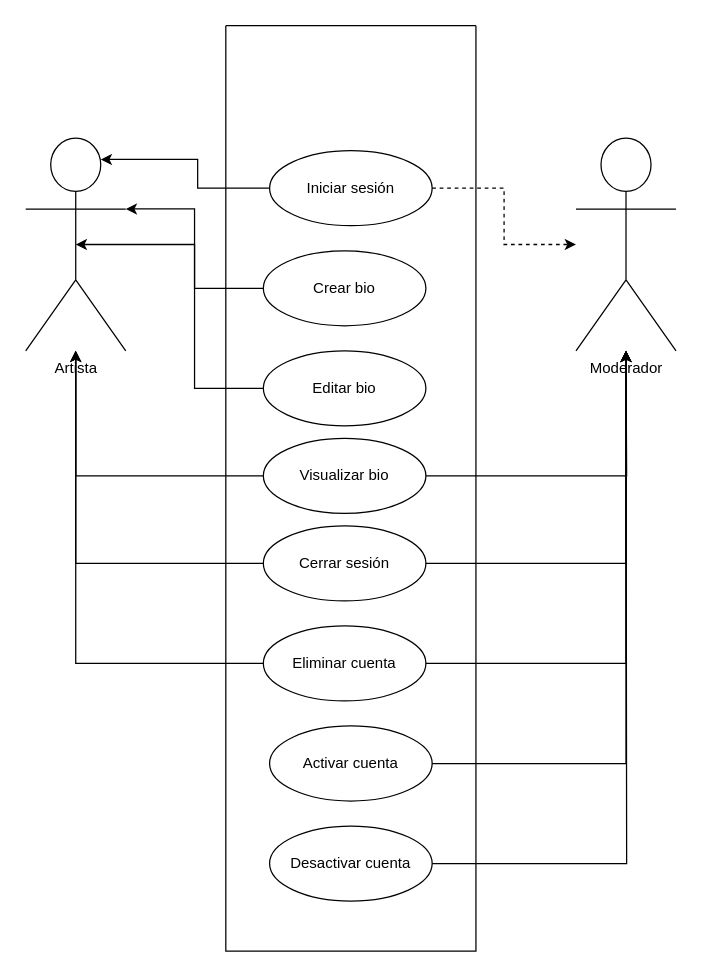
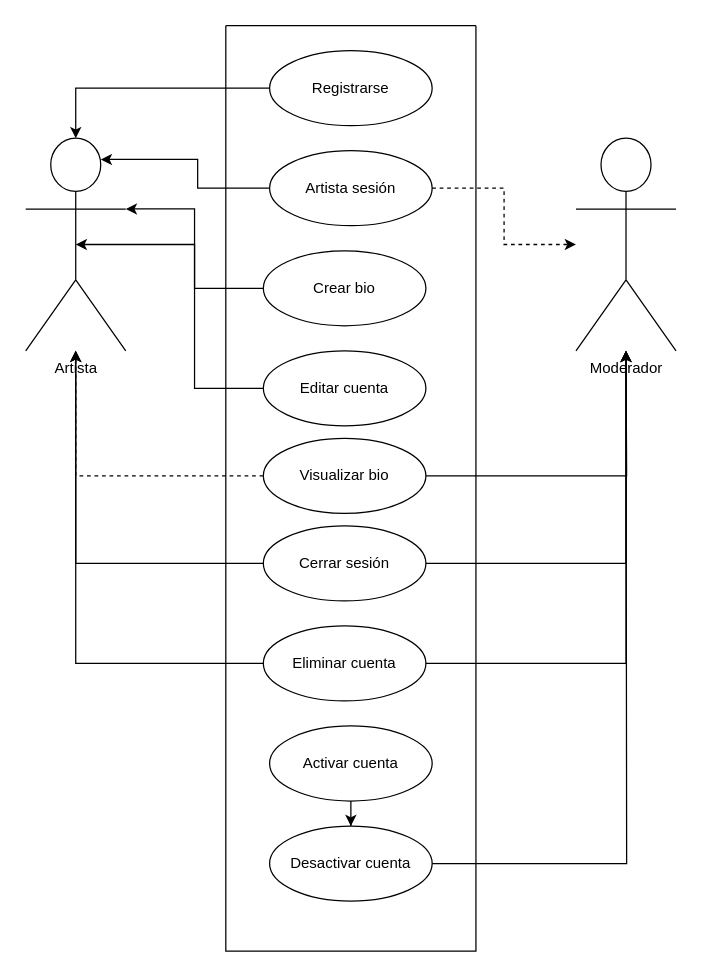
  <mxCell id="0" />
  <mxCell id="1" parent="0" />
  <mxCell id="2" value="Artista" style="shape=umlActor;verticalLabelPosition=bottom;verticalAlign=top;html=1;outlineConnect=0;" parent="1" vertex="1"><mxGeometry x="20" y="110" width="80" height="170" as="geometry" /></mxCell>
  <mxCell id="3" value="" style="swimlane;startSize=0;" parent="1" vertex="1"><mxGeometry x="180" y="20" width="200" height="740" as="geometry"><mxRectangle x="320" y="40" width="50" height="40" as="alternateBounds" /></mxGeometry></mxCell>
- <mxCell id="5" value="Iniciar sesión" style="ellipse;whiteSpace=wrap;html=1;" parent="3" vertex="1"><mxGeometry x="35" y="100" width="130" height="60" as="geometry" /></mxCell>
- <mxCell id="6" value="Editar bio" style="ellipse;whiteSpace=wrap;html=1;" parent="3" vertex="1"><mxGeometry x="30" y="260" width="130" height="60" as="geometry" /></mxCell>
+ <mxCell id="4" value="Registrarse" style="ellipse;whiteSpace=wrap;html=1;" parent="3" vertex="1"><mxGeometry x="35" y="20" width="130" height="60" as="geometry" /></mxCell>
+ <mxCell id="5" value="Artista sesión" style="ellipse;whiteSpace=wrap;html=1;" parent="3" vertex="1"><mxGeometry x="35" y="100" width="130" height="60" as="geometry" /></mxCell>
+ <mxCell id="6" value="Editar cuenta" style="ellipse;whiteSpace=wrap;html=1;" parent="3" vertex="1"><mxGeometry x="30" y="260" width="130" height="60" as="geometry" /></mxCell>
  <mxCell id="7" value="Cerrar sesión" style="ellipse;whiteSpace=wrap;html=1;" parent="3" vertex="1"><mxGeometry x="30" y="400" width="130" height="60" as="geometry" /></mxCell>
  <mxCell id="8" value="Eliminar cuenta" style="ellipse;whiteSpace=wrap;html=1;" parent="3" vertex="1"><mxGeometry x="30" y="480" width="130" height="60" as="geometry" /></mxCell>
  <mxCell id="9" value="Visualizar bio" style="ellipse;whiteSpace=wrap;html=1;" parent="3" vertex="1"><mxGeometry x="30" y="330" width="130" height="60" as="geometry" /></mxCell>
  <mxCell id="10" value="Activar cuenta" style="ellipse;whiteSpace=wrap;html=1;" parent="3" vertex="1"><mxGeometry x="35" y="560" width="130" height="60" as="geometry" /></mxCell>
  <mxCell id="11" value="Desactivar cuenta" style="ellipse;whiteSpace=wrap;html=1;" parent="3" vertex="1"><mxGeometry x="35" y="640" width="130" height="60" as="geometry" /></mxCell>
  <mxCell id="12" value="Moderador" style="shape=umlActor;verticalLabelPosition=bottom;verticalAlign=top;html=1;outlineConnect=0;" parent="1" vertex="1"><mxGeometry x="460" y="110" width="80" height="170" as="geometry" /></mxCell>
  <mxCell id="13" style="edgeStyle=orthogonalEdgeStyle;rounded=0;orthogonalLoop=1;jettySize=auto;html=1;exitX=0;exitY=0.5;exitDx=0;exitDy=0;entryX=1;entryY=0.333;entryDx=0;entryDy=0;entryPerimeter=0;" parent="1" source="14" target="2" edge="1"><mxGeometry relative="1" as="geometry" /></mxCell>
  <mxCell id="14" value="Crear bio" style="ellipse;whiteSpace=wrap;html=1;" parent="1" vertex="1"><mxGeometry x="210" y="200" width="130" height="60" as="geometry" /></mxCell>
+ <mxCell id="15" style="edgeStyle=orthogonalEdgeStyle;rounded=0;orthogonalLoop=1;jettySize=auto;html=1;exitX=0;exitY=0.5;exitDx=0;exitDy=0;" parent="1" source="4" target="2" edge="1"><mxGeometry relative="1" as="geometry" /></mxCell>
  <mxCell id="16" style="edgeStyle=orthogonalEdgeStyle;rounded=0;orthogonalLoop=1;jettySize=auto;html=1;exitX=0;exitY=0.5;exitDx=0;exitDy=0;entryX=0.75;entryY=0.1;entryDx=0;entryDy=0;entryPerimeter=0;" parent="1" source="5" target="2" edge="1"><mxGeometry relative="1" as="geometry" /></mxCell>
  <mxCell id="17" style="edgeStyle=orthogonalEdgeStyle;rounded=0;orthogonalLoop=1;jettySize=auto;html=1;entryX=0.5;entryY=0.5;entryDx=0;entryDy=0;entryPerimeter=0;" parent="1" source="6" target="2" edge="1"><mxGeometry relative="1" as="geometry" /></mxCell>
- <mxCell id="18" style="edgeStyle=orthogonalEdgeStyle;rounded=0;orthogonalLoop=1;jettySize=auto;html=1;exitX=0;exitY=0.5;exitDx=0;exitDy=0;" parent="1" source="9" target="2" edge="1"><mxGeometry relative="1" as="geometry" /></mxCell>
+ <mxCell id="18" style="edgeStyle=orthogonalEdgeStyle;rounded=0;orthogonalLoop=1;jettySize=auto;html=1;exitX=0;exitY=0.5;exitDx=0;exitDy=0;dashed=1;" parent="1" source="9" target="2" edge="1"><mxGeometry relative="1" as="geometry" /></mxCell>
  <mxCell id="19" style="edgeStyle=orthogonalEdgeStyle;rounded=0;orthogonalLoop=1;jettySize=auto;html=1;exitX=0;exitY=0.5;exitDx=0;exitDy=0;" parent="1" source="7" target="2" edge="1"><mxGeometry relative="1" as="geometry" /></mxCell>
  <mxCell id="20" style="edgeStyle=orthogonalEdgeStyle;rounded=0;orthogonalLoop=1;jettySize=auto;html=1;" parent="1" source="8" target="2" edge="1"><mxGeometry relative="1" as="geometry" /></mxCell>
- <mxCell id="21" style="edgeStyle=orthogonalEdgeStyle;rounded=0;orthogonalLoop=1;jettySize=auto;html=1;" parent="1" source="10" target="12" edge="1"><mxGeometry relative="1" as="geometry" /></mxCell>
+ <mxCell id="21" style="edgeStyle=orthogonalEdgeStyle;rounded=0;orthogonalLoop=1;jettySize=auto;html=1;" parent="1" source="10" target="11" edge="1"><mxGeometry relative="1" as="geometry" /></mxCell>
  <mxCell id="22" style="edgeStyle=orthogonalEdgeStyle;rounded=0;orthogonalLoop=1;jettySize=auto;html=1;exitX=1;exitY=0.5;exitDx=0;exitDy=0;" parent="1" source="8" target="12" edge="1"><mxGeometry relative="1" as="geometry" /></mxCell>
  <mxCell id="23" style="edgeStyle=orthogonalEdgeStyle;rounded=0;orthogonalLoop=1;jettySize=auto;html=1;" parent="1" source="11" edge="1"><mxGeometry relative="1" as="geometry"><mxPoint x="500" y="280" as="targetPoint" /></mxGeometry></mxCell>
  <mxCell id="24" style="edgeStyle=orthogonalEdgeStyle;rounded=0;orthogonalLoop=1;jettySize=auto;html=1;exitX=1;exitY=0.5;exitDx=0;exitDy=0;" edge="1" parent="1" source="9"><mxGeometry relative="1" as="geometry"><mxPoint x="500" y="280" as="targetPoint" /></mxGeometry></mxCell>
  <mxCell id="25" style="edgeStyle=orthogonalEdgeStyle;rounded=0;orthogonalLoop=1;jettySize=auto;html=1;exitX=1;exitY=0.5;exitDx=0;exitDy=0;dashed=1;" edge="1" parent="1" source="5" target="12"><mxGeometry relative="1" as="geometry" /></mxCell>
  <mxCell id="26" style="edgeStyle=orthogonalEdgeStyle;rounded=0;orthogonalLoop=1;jettySize=auto;html=1;exitX=1;exitY=0.5;exitDx=0;exitDy=0;" edge="1" parent="1" source="7" target="12"><mxGeometry relative="1" as="geometry"><mxPoint x="500" y="290" as="targetPoint" /></mxGeometry></mxCell>
